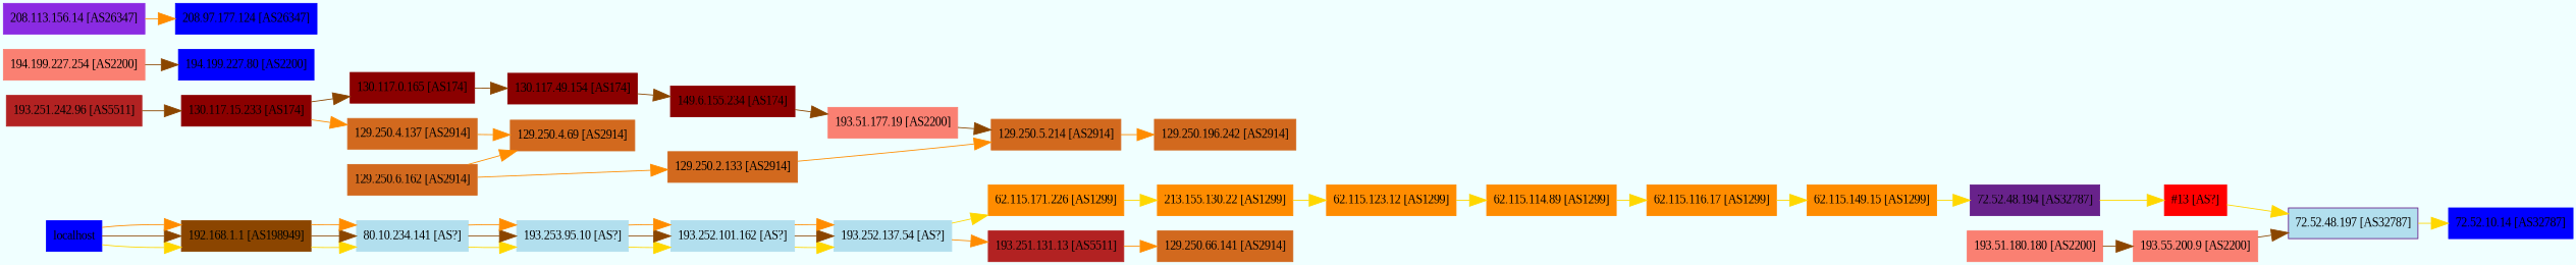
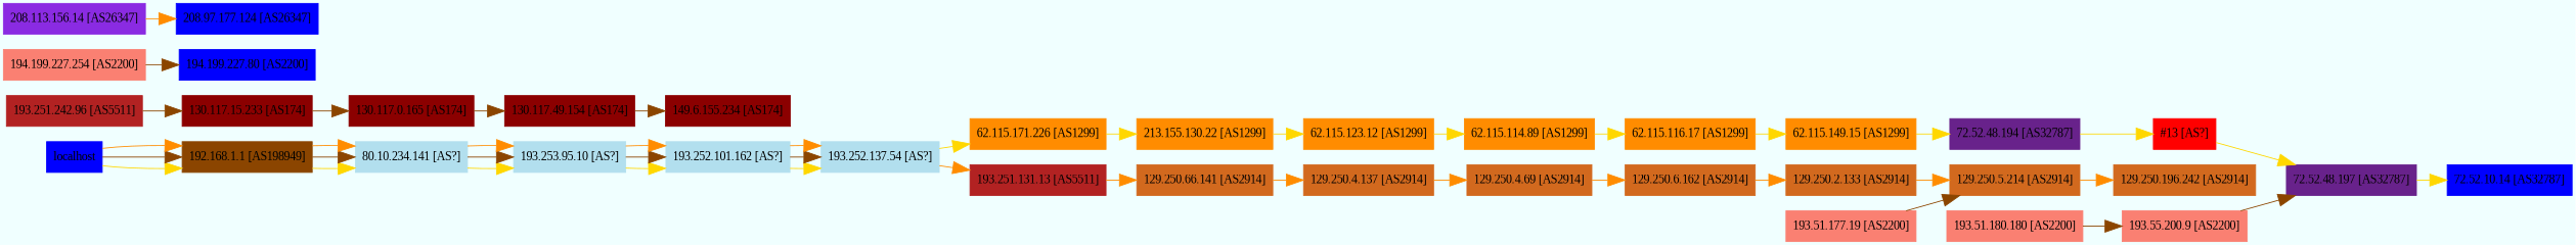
  digraph {
    bgcolor=azure
    fontname="Liberation Serif"
    rankdir=LR
    node [color=chocolate fontname="Liberation Serif" shape=box style=filled]
    edge [arrowsize=2 color=gold fontname="Liberation Serif"]
    localhost [color=blue]
    "192.168.1.1 [AS198949]" [color=darkorange4]
    "80.10.234.141 [AS?]" [color=lightblue2]
    "193.253.95.10 [AS?]" [color=lightblue2]
    "193.252.101.162 [AS?]" [color=lightblue2]
    "193.252.137.54 [AS?]" [color=lightblue2]
    "62.115.171.226 [AS1299]" [color=darkorange]
    "193.251.131.13 [AS5511]" [color=firebrick]
    "213.155.130.22 [AS1299]" [color=darkorange]
    "193.251.242.96 [AS5511]" [color=firebrick]
    "130.117.15.233 [AS174]" [color=red4]
    "129.250.66.141 [AS2914]"
    "62.115.123.12 [AS1299]" [color=darkorange]
    "62.115.114.89 [AS1299]" [color=darkorange]
    "62.115.116.17 [AS1299]" [color=darkorange]
    "62.115.149.15 [AS1299]" [color=darkorange]
    "72.52.48.194 [AS32787]" [color=darkorchid4]
    "#13 [AS?]" [color=red]
-   "72.52.48.197 [AS32787]" [color=darkorchid4 fillcolor=lightblue2]
+   "72.52.48.197 [AS32787]" [color=darkorchid4]
    "72.52.10.14 [AS32787]" [color=blue]
    "130.117.0.165 [AS174]" [color=red4]
    "130.117.49.154 [AS174]" [color=red4]
    "149.6.155.234 [AS174]" [color=red4]
    "193.51.177.19 [AS2200]" [color=salmon]
    "129.250.5.214 [AS2914]"
    "193.51.180.180 [AS2200]" [color=salmon]
    "193.55.200.9 [AS2200]" [color=salmon]
    "194.199.227.254 [AS2200]" [color=salmon]
    "194.199.227.80 [AS2200]" [color=blue]
    "129.250.4.137 [AS2914]"
    "129.250.4.69 [AS2914]"
    "129.250.6.162 [AS2914]"
    "129.250.2.133 [AS2914]"
    "129.250.196.242 [AS2914]"
    "208.113.156.14 [AS26347]" [color=blueviolet]
    "208.97.177.124 [AS26347]" [color=blue]
    localhost -> "192.168.1.1 [AS198949]"
    localhost -> "192.168.1.1 [AS198949]" [color=darkorange4]
    localhost -> "192.168.1.1 [AS198949]" [color=darkorange]
    "192.168.1.1 [AS198949]" -> "80.10.234.141 [AS?]"
    "192.168.1.1 [AS198949]" -> "80.10.234.141 [AS?]" [color=darkorange4]
    "192.168.1.1 [AS198949]" -> "80.10.234.141 [AS?]" [color=darkorange]
    "80.10.234.141 [AS?]" -> "193.253.95.10 [AS?]"
    "80.10.234.141 [AS?]" -> "193.253.95.10 [AS?]" [color=darkorange4]
    "80.10.234.141 [AS?]" -> "193.253.95.10 [AS?]" [color=darkorange]
    "193.253.95.10 [AS?]" -> "193.252.101.162 [AS?]"
    "193.253.95.10 [AS?]" -> "193.252.101.162 [AS?]" [color=darkorange4]
    "193.253.95.10 [AS?]" -> "193.252.101.162 [AS?]" [color=darkorange]
    "193.252.101.162 [AS?]" -> "193.252.137.54 [AS?]"
    "193.252.101.162 [AS?]" -> "193.252.137.54 [AS?]" [color=darkorange4]
    "193.252.101.162 [AS?]" -> "193.252.137.54 [AS?]" [color=darkorange]
    "193.252.137.54 [AS?]" -> "62.115.171.226 [AS1299]"
    "193.252.137.54 [AS?]" -> "193.251.131.13 [AS5511]" [color=darkorange]
    "62.115.171.226 [AS1299]" -> "213.155.130.22 [AS1299]"
    "193.251.131.13 [AS5511]" -> "129.250.66.141 [AS2914]" [color=darkorange]
    "213.155.130.22 [AS1299]" -> "62.115.123.12 [AS1299]"
    "193.251.242.96 [AS5511]" -> "130.117.15.233 [AS174]" [color=darkorange4]
    "130.117.15.233 [AS174]" -> "130.117.0.165 [AS174]" [color=darkorange4]
-   "130.117.15.233 [AS174]" -> "129.250.4.137 [AS2914]" [color=darkorange]
+   "129.250.66.141 [AS2914]" -> "129.250.4.137 [AS2914]" [color=darkorange]
    "62.115.123.12 [AS1299]" -> "62.115.114.89 [AS1299]"
    "62.115.114.89 [AS1299]" -> "62.115.116.17 [AS1299]"
    "62.115.116.17 [AS1299]" -> "62.115.149.15 [AS1299]"
    "62.115.149.15 [AS1299]" -> "72.52.48.194 [AS32787]"
    "72.52.48.194 [AS32787]" -> "#13 [AS?]"
    "#13 [AS?]" -> "72.52.48.197 [AS32787]"
    "72.52.48.197 [AS32787]" -> "72.52.10.14 [AS32787]"
    "130.117.0.165 [AS174]" -> "130.117.49.154 [AS174]" [color=darkorange4]
    "130.117.49.154 [AS174]" -> "149.6.155.234 [AS174]" [color=darkorange4]
-   "149.6.155.234 [AS174]" -> "193.51.177.19 [AS2200]" [color=darkorange4]
    "193.51.177.19 [AS2200]" -> "129.250.5.214 [AS2914]" [color=darkorange4]
    "129.250.5.214 [AS2914]" -> "129.250.196.242 [AS2914]" [color=darkorange]
    "193.51.180.180 [AS2200]" -> "193.55.200.9 [AS2200]" [color=darkorange4]
    "193.55.200.9 [AS2200]" -> "72.52.48.197 [AS32787]" [color=darkorange4]
    "194.199.227.254 [AS2200]" -> "194.199.227.80 [AS2200]" [color=darkorange4]
    "129.250.4.137 [AS2914]" -> "129.250.4.69 [AS2914]" [color=darkorange]
-   "129.250.6.162 [AS2914]" -> "129.250.4.69 [AS2914]" [color=darkorange]
+   "129.250.4.69 [AS2914]" -> "129.250.6.162 [AS2914]" [color=darkorange]
    "129.250.6.162 [AS2914]" -> "129.250.2.133 [AS2914]" [color=darkorange]
    "129.250.2.133 [AS2914]" -> "129.250.5.214 [AS2914]" [color=darkorange]
    "208.113.156.14 [AS26347]" -> "208.97.177.124 [AS26347]" [color=darkorange]
  }
